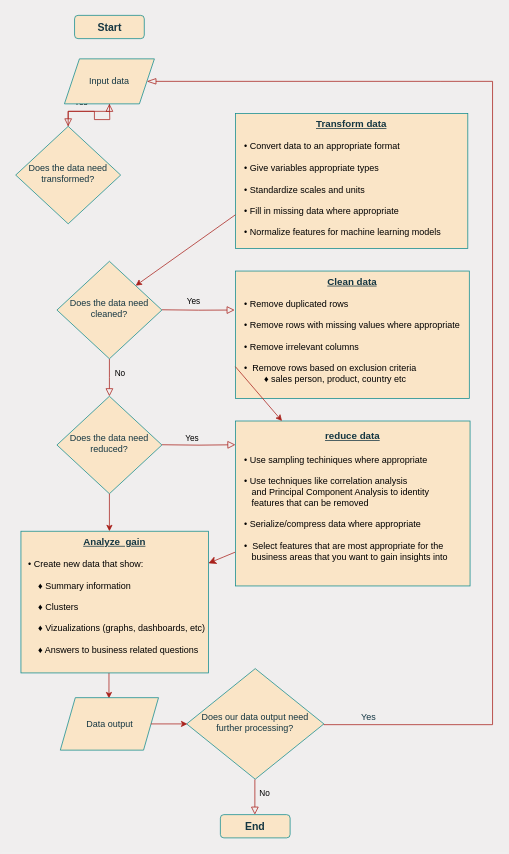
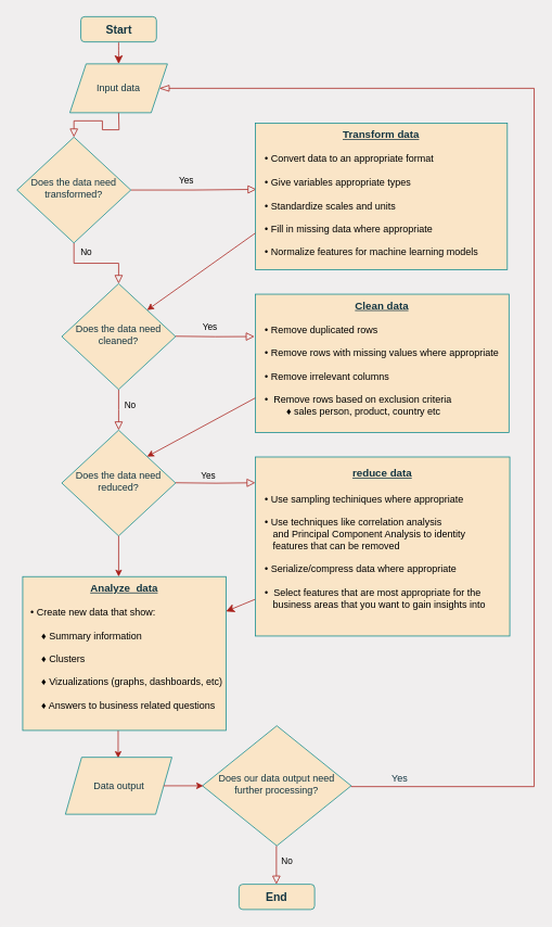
  <mxCell id="0" />
  <mxCell id="1" parent="0" />
  <mxCell id="2" value="" style="rounded=0;html=1;jettySize=auto;orthogonalLoop=1;fontSize=11;endArrow=block;endFill=0;endSize=8;strokeWidth=1;shadow=0;labelBackgroundColor=none;edgeStyle=orthogonalEdgeStyle;strokeColor=#A8201A;fontColor=default;" parent="1" target="5" edge="1"><mxGeometry relative="1" as="geometry"><mxPoint x="145" y="138" as="sourcePoint" /></mxGeometry></mxCell>
- <mxCell id="4" value="Yes" style="edgeStyle=orthogonalEdgeStyle;rounded=0;html=1;jettySize=auto;orthogonalLoop=1;fontSize=11;endArrow=block;endFill=0;endSize=8;strokeWidth=1;shadow=0;labelBackgroundColor=none;strokeColor=#A8201A;fontColor=default;" parent="1" source="5" edge="1" target="7"><mxGeometry x="-0.121" y="12" relative="1" as="geometry"><mxPoint as="offset" /><mxPoint x="305" y="233" as="targetPoint" /></mxGeometry></mxCell>
+ <mxCell id="3" value="No" style="rounded=0;html=1;jettySize=auto;orthogonalLoop=1;fontSize=11;endArrow=block;endFill=0;endSize=8;strokeWidth=1;shadow=0;labelBackgroundColor=none;edgeStyle=orthogonalEdgeStyle;strokeColor=#A8201A;fontColor=default;entryX=0.5;entryY=0;entryDx=0;entryDy=0;" parent="1" source="5" target="8" edge="1"><mxGeometry x="-0.24" y="14" relative="1" as="geometry"><mxPoint as="offset" /><mxPoint x="145" y="352" as="targetPoint" /></mxGeometry></mxCell>
+ <mxCell id="4" value="Yes" style="edgeStyle=orthogonalEdgeStyle;rounded=0;html=1;jettySize=auto;orthogonalLoop=1;fontSize=11;endArrow=block;endFill=0;endSize=8;strokeWidth=1;shadow=0;labelBackgroundColor=none;strokeColor=#A8201A;fontColor=default;entryX=0.004;entryY=0.451;entryDx=0;entryDy=0;entryPerimeter=0;" parent="1" source="5" edge="1" target="11"><mxGeometry x="-0.121" y="12" relative="1" as="geometry"><mxPoint as="offset" /><mxPoint x="305" y="233" as="targetPoint" /></mxGeometry></mxCell>
  <mxCell id="5" value="Does the data need transformed?" style="rhombus;whiteSpace=wrap;html=1;shadow=0;fontFamily=Helvetica;fontSize=12;align=center;strokeWidth=1;spacing=6;spacingTop=-4;labelBackgroundColor=none;fillColor=#FAE5C7;strokeColor=#0F8B8D;fontColor=#143642;" parent="1" vertex="1"><mxGeometry x="20" y="168" width="140" height="130" as="geometry" /></mxCell>
  <mxCell id="6" value="No" style="rounded=0;html=1;jettySize=auto;orthogonalLoop=1;fontSize=11;endArrow=block;endFill=0;endSize=8;strokeWidth=1;shadow=0;labelBackgroundColor=none;edgeStyle=orthogonalEdgeStyle;strokeColor=#A8201A;fontColor=default;" parent="1" source="8" edge="1"><mxGeometry x="-0.247" y="14" relative="1" as="geometry"><mxPoint as="offset" /><mxPoint x="145" y="432" as="sourcePoint" /><mxPoint x="145" y="528" as="targetPoint" /></mxGeometry></mxCell>
  <mxCell id="7" value="Input data" style="shape=parallelogram;perimeter=parallelogramPerimeter;whiteSpace=wrap;html=1;fixedSize=1;labelBackgroundColor=none;fillColor=#FAE5C7;strokeColor=#0F8B8D;fontColor=#143642;" parent="1" vertex="1"><mxGeometry x="85" y="78" width="120" height="60" as="geometry" /></mxCell>
  <mxCell id="8" value="Does the data need cleaned?" style="rhombus;whiteSpace=wrap;html=1;shadow=0;fontFamily=Helvetica;fontSize=12;align=center;strokeWidth=1;spacing=6;spacingTop=-4;labelBackgroundColor=none;fillColor=#FAE5C7;strokeColor=#0F8B8D;fontColor=#143642;" parent="1" vertex="1"><mxGeometry x="75" y="348" width="140" height="130" as="geometry" /></mxCell>
  <mxCell id="9" value="Does the data need reduced?" style="rhombus;whiteSpace=wrap;html=1;shadow=0;fontFamily=Helvetica;fontSize=12;align=center;strokeWidth=1;spacing=6;spacingTop=-4;labelBackgroundColor=none;fillColor=#FAE5C7;strokeColor=#0F8B8D;fontColor=#143642;" parent="1" vertex="1"><mxGeometry x="75" y="528" width="140" height="130" as="geometry" /></mxCell>
  <mxCell id="10" value="Clean data&lt;div&gt;&lt;br&gt;&lt;/div&gt;&lt;div style=&quot;text-align: left;&quot;&gt;&lt;br&gt;&lt;/div&gt;" style="rounded=0;whiteSpace=wrap;html=1;strokeColor=#0F8B8D;fontColor=#143642;fillColor=#FAE5C7;align=center;verticalAlign=top;fontStyle=5;fontSize=13;" parent="1" vertex="1"><mxGeometry x="313" y="361" width="312" height="170" as="geometry" /></mxCell>
  <mxCell id="11" value="Transform data&lt;div&gt;&lt;br&gt;&lt;/div&gt;&lt;div&gt;&lt;br&gt;&lt;/div&gt;&lt;div style=&quot;text-align: left;&quot;&gt;&lt;br&gt;&lt;/div&gt;" style="rounded=0;whiteSpace=wrap;html=1;strokeColor=#0F8B8D;fontColor=#143642;fillColor=#FAE5C7;fontStyle=5;fontSize=13;verticalAlign=top;" parent="1" vertex="1"><mxGeometry x="313" y="151" width="310" height="180" as="geometry" /></mxCell>
  <mxCell id="12" value="Yes" style="edgeStyle=orthogonalEdgeStyle;rounded=0;html=1;jettySize=auto;orthogonalLoop=1;fontSize=11;endArrow=block;endFill=0;endSize=8;strokeWidth=1;shadow=0;labelBackgroundColor=none;strokeColor=#A8201A;fontColor=default;" parent="1" edge="1"><mxGeometry x="-0.138" y="11" relative="1" as="geometry"><mxPoint as="offset" /><mxPoint x="215" y="412.66" as="sourcePoint" /><mxPoint x="312" y="413" as="targetPoint" /></mxGeometry></mxCell>
  <mxCell id="13" value="" style="edgeStyle=none;curved=1;rounded=0;orthogonalLoop=1;jettySize=auto;html=1;strokeColor=#A8201A;fontSize=12;fontColor=#143642;startSize=8;endSize=8;fillColor=#FAE5C7;" edge="1" parent="1" source="14" target="26"><mxGeometry relative="1" as="geometry" /></mxCell>
  <mxCell id="14" value="&lt;p style=&quot;line-height: 41%;&quot;&gt;&lt;font style=&quot;font-size: 13px;&quot;&gt;&lt;u&gt;&lt;b&gt;reduce data&lt;/b&gt;&lt;/u&gt;&lt;/font&gt;&lt;/p&gt;" style="rounded=0;whiteSpace=wrap;html=1;strokeColor=#0F8B8D;fontColor=#143642;fillColor=#FAE5C7;align=center;verticalAlign=top;" parent="1" vertex="1"><mxGeometry x="313" y="561" width="313" height="220" as="geometry" /></mxCell>
  <mxCell id="15" value="Yes" style="edgeStyle=orthogonalEdgeStyle;rounded=0;html=1;jettySize=auto;orthogonalLoop=1;fontSize=11;endArrow=block;endFill=0;endSize=8;strokeWidth=1;shadow=0;labelBackgroundColor=none;strokeColor=#A8201A;fontColor=default;entryX=0;entryY=0.144;entryDx=0;entryDy=0;entryPerimeter=0;" parent="1" edge="1" target="14"><mxGeometry x="-0.19" y="9" relative="1" as="geometry"><mxPoint as="offset" /><mxPoint x="215" y="592.66" as="sourcePoint" /><mxPoint x="285" y="592.66" as="targetPoint" /></mxGeometry></mxCell>
  <mxCell id="16" value="" style="endArrow=classic;html=1;rounded=0;strokeColor=#A8201A;fontColor=#143642;fillColor=#FAE5C7;exitX=0.5;exitY=1;exitDx=0;exitDy=0;" parent="1" source="9" edge="1"><mxGeometry width="50" height="50" relative="1" as="geometry"><mxPoint x="135" y="688" as="sourcePoint" /><mxPoint x="145" y="708" as="targetPoint" /></mxGeometry></mxCell>
  <mxCell id="17" value="" style="endArrow=classic;html=1;rounded=0;strokeColor=#A8201A;fontColor=#143642;fillColor=#FAE5C7;" parent="1" edge="1"><mxGeometry width="50" height="50" relative="1" as="geometry"><mxPoint x="144.41" y="897" as="sourcePoint" /><mxPoint x="144.38" y="931" as="targetPoint" /></mxGeometry></mxCell>
  <mxCell id="18" style="edgeStyle=orthogonalEdgeStyle;rounded=0;orthogonalLoop=1;jettySize=auto;html=1;strokeColor=#A8201A;fontColor=#143642;fillColor=#FAE5C7;endArrow=none;endFill=0;exitX=1;exitY=0.5;exitDx=0;exitDy=0;" parent="1" source="29" edge="1"><mxGeometry relative="1" as="geometry"><mxPoint x="586" y="108" as="targetPoint" /><Array as="points"><mxPoint x="431" y="966" /><mxPoint x="656" y="966" /><mxPoint x="656" y="108" /></Array><mxPoint x="432" y="966" as="sourcePoint" /></mxGeometry></mxCell>
  <mxCell id="19" value="Data output" style="shape=parallelogram;perimeter=parallelogramPerimeter;whiteSpace=wrap;html=1;fixedSize=1;labelBackgroundColor=none;fillColor=#FAE5C7;strokeColor=#0F8B8D;fontColor=#143642;" parent="1" vertex="1"><mxGeometry x="79.5" y="930" width="131" height="70" as="geometry" /></mxCell>
  <mxCell id="20" value="" style="endArrow=classic;html=1;rounded=0;strokeColor=#A8201A;fontColor=#143642;fillColor=#FAE5C7;exitX=0;exitY=0.75;exitDx=0;exitDy=0;entryX=1;entryY=0;entryDx=0;entryDy=0;" parent="1" source="11" target="8" edge="1"><mxGeometry width="50" height="50" relative="1" as="geometry"><mxPoint x="406" y="368" as="sourcePoint" /><mxPoint x="456" y="318" as="targetPoint" /></mxGeometry></mxCell>
- <mxCell id="21" value="" style="endArrow=classic;html=1;rounded=0;strokeColor=#A8201A;fontColor=#143642;fillColor=#FAE5C7;exitX=0;exitY=0.75;exitDx=0;exitDy=0;" parent="1" source="10" target="14" edge="1"><mxGeometry width="50" height="50" relative="1" as="geometry"><mxPoint x="346" y="468" as="sourcePoint" /><mxPoint x="187" y="562" as="targetPoint" /></mxGeometry></mxCell>
+ <mxCell id="21" value="" style="endArrow=classic;html=1;rounded=0;strokeColor=#A8201A;fontColor=#143642;fillColor=#FAE5C7;exitX=0;exitY=0.75;exitDx=0;exitDy=0;entryX=1;entryY=0;entryDx=0;entryDy=0;" parent="1" source="10" target="9" edge="1"><mxGeometry width="50" height="50" relative="1" as="geometry"><mxPoint x="346" y="468" as="sourcePoint" /><mxPoint x="187" y="562" as="targetPoint" /></mxGeometry></mxCell>
  <mxCell id="22" value="" style="endArrow=blockThin;html=1;rounded=0;strokeColor=#A8201A;fontColor=#143642;fillColor=#FAE5C7;entryX=1;entryY=0.5;entryDx=0;entryDy=0;curved=0;endFill=0;endSize=10;" parent="1" target="7" edge="1"><mxGeometry width="50" height="50" relative="1" as="geometry"><mxPoint x="586" y="108" as="sourcePoint" /><mxPoint x="461" y="88" as="targetPoint" /></mxGeometry></mxCell>
  <mxCell id="23" value="&lt;div&gt;• Convert data to an appropriate format&lt;/div&gt;&lt;div&gt;&lt;br&gt;&lt;/div&gt;• Give variables appropriate types&lt;div&gt;&lt;br&gt;&lt;/div&gt;&lt;div&gt;•&amp;nbsp;&lt;span style=&quot;background-color: initial;&quot;&gt;Standardize scales and units&lt;/span&gt;&lt;/div&gt;&lt;div&gt;&lt;span style=&quot;background-color: initial;&quot;&gt;&lt;br&gt;&lt;/span&gt;&lt;/div&gt;&lt;div&gt;&lt;span style=&quot;background-color: initial;&quot;&gt;• Fill in missing data where appropriate&lt;/span&gt;&lt;/div&gt;&lt;div&gt;&lt;span style=&quot;background-color: initial;&quot;&gt;&lt;br&gt;&lt;/span&gt;&lt;/div&gt;&lt;div&gt;• Normalize features for machine learning models&lt;/div&gt;&lt;div&gt;&lt;br&gt;&lt;/div&gt;" style="text;html=1;align=left;verticalAlign=top;whiteSpace=wrap;rounded=0;fontSize=12;" vertex="1" parent="1"><mxGeometry x="323" y="181" width="271" height="143" as="geometry" /></mxCell>
  <mxCell id="24" value="&lt;div&gt;• Remove duplicated rows&amp;nbsp;&lt;/div&gt;&lt;div&gt;&lt;br&gt;&lt;/div&gt;• Remove rows with missing values where appropriate&amp;nbsp;&lt;div&gt;&lt;br&gt;&lt;/div&gt;&lt;div&gt;• Remove irrelevant columns&lt;/div&gt;&lt;div&gt;&lt;span style=&quot;background-color: initial;&quot;&gt;&lt;br&gt;&lt;/span&gt;&lt;/div&gt;&lt;div&gt;•&amp;nbsp; Remove rows based on exclusion criteria&lt;/div&gt;&lt;div&gt;&lt;span style=&quot;white-space: pre;&quot;&gt;&#09;&lt;/span&gt;♦ sales person, product, country etc&lt;br&gt;&lt;/div&gt;&lt;div&gt;&lt;br&gt;&lt;/div&gt;" style="text;html=1;align=left;verticalAlign=top;whiteSpace=wrap;rounded=0;fontSize=12;" vertex="1" parent="1"><mxGeometry x="323" y="391" width="298" height="130" as="geometry" /></mxCell>
  <mxCell id="25" value="" style="group" vertex="1" connectable="0" parent="1"><mxGeometry x="27" y="708" width="257" height="189" as="geometry" /></mxCell>
- <mxCell id="26" value="&lt;div style=&quot;text-align: left;&quot;&gt;Analyze&amp;nbsp; gain&lt;/div&gt;" style="rounded=0;whiteSpace=wrap;html=1;strokeColor=#0F8B8D;fontColor=#143642;fillColor=#FAE5C7;fontStyle=5;fontSize=13;verticalAlign=top;" vertex="1" parent="25"><mxGeometry width="250" height="189" as="geometry" /></mxCell>
+ <mxCell id="26" value="&lt;div style=&quot;text-align: left;&quot;&gt;Analyze&amp;nbsp; data&lt;/div&gt;" style="rounded=0;whiteSpace=wrap;html=1;strokeColor=#0F8B8D;fontColor=#143642;fillColor=#FAE5C7;fontStyle=5;fontSize=13;verticalAlign=top;" vertex="1" parent="25"><mxGeometry width="250" height="189" as="geometry" /></mxCell>
  <mxCell id="27" value="&lt;div&gt;• Create new data that show:&lt;/div&gt;&lt;div&gt;&lt;span style=&quot;background-color: initial;&quot;&gt;&lt;br&gt;&lt;/span&gt;&lt;/div&gt;&lt;div&gt;&lt;span style=&quot;background-color: initial;&quot;&gt;&amp;nbsp; &amp;nbsp; ♦ Summary information&lt;/span&gt;&lt;br&gt;&lt;/div&gt;&lt;div&gt;&lt;br&gt;&lt;/div&gt;&amp;nbsp; &amp;nbsp; ♦ Clusters&lt;div&gt;&lt;br&gt;&lt;/div&gt;&lt;div&gt;&amp;nbsp; &amp;nbsp; ♦ Vizualizations (graphs, dashboards, etc)&lt;/div&gt;&lt;div&gt;&lt;span style=&quot;background-color: initial;&quot;&gt;&lt;br&gt;&lt;/span&gt;&lt;/div&gt;&lt;div&gt;&lt;span style=&quot;background-color: initial;&quot;&gt;&amp;nbsp; &amp;nbsp; ♦ Answers to business related questions&lt;/span&gt;&lt;/div&gt;&lt;div&gt;&lt;span style=&quot;background-color: initial;&quot;&gt;&lt;br&gt;&lt;/span&gt;&lt;/div&gt;&lt;div&gt;&lt;br&gt;&lt;/div&gt;&lt;div&gt;&lt;br&gt;&lt;/div&gt;" style="text;html=1;align=left;verticalAlign=top;whiteSpace=wrap;rounded=0;fontSize=12;" vertex="1" parent="25"><mxGeometry x="8.14" y="30.453" width="248.86" height="137.251" as="geometry" /></mxCell>
  <mxCell id="28" value="&lt;div&gt;• Use sampling techiniques where appropriate&lt;/div&gt;&lt;div&gt;&lt;br&gt;&lt;/div&gt;• Use techniques like correlation analysis&lt;div&gt;&amp;nbsp; &amp;nbsp;and Principal Component Analysis to identity&lt;div&gt;&amp;nbsp; &amp;nbsp;features that can be removed&amp;nbsp;&lt;div&gt;&lt;br&gt;&lt;/div&gt;&lt;div&gt;• Serialize/compress data where appropriate&lt;/div&gt;&lt;div&gt;&lt;span style=&quot;background-color: initial;&quot;&gt;&lt;br&gt;&lt;/span&gt;&lt;/div&gt;&lt;div&gt;•&amp;nbsp; Select features that are most appropriate for the&lt;/div&gt;&lt;div&gt;&amp;nbsp; &amp;nbsp;business areas that you want to gain insights into&lt;/div&gt;&lt;div&gt;&lt;br&gt;&lt;/div&gt;&lt;/div&gt;&lt;/div&gt;" style="text;html=1;align=left;verticalAlign=top;whiteSpace=wrap;rounded=0;fontSize=12;" vertex="1" parent="1"><mxGeometry x="323" y="599" width="298" height="164" as="geometry" /></mxCell>
  <mxCell id="29" value="Does our data output need further processing?" style="rhombus;whiteSpace=wrap;html=1;shadow=0;fontFamily=Helvetica;fontSize=12;align=center;strokeWidth=1;spacing=6;spacingTop=-4;labelBackgroundColor=none;fillColor=#FAE5C7;strokeColor=#0F8B8D;fontColor=#143642;" vertex="1" parent="1"><mxGeometry x="248" y="891.25" width="183" height="147.5" as="geometry" /></mxCell>
  <mxCell id="30" value="" style="endArrow=classic;html=1;rounded=0;strokeColor=#A8201A;fontColor=#143642;fillColor=#FAE5C7;exitX=1;exitY=0.5;exitDx=0;exitDy=0;entryX=0;entryY=0.5;entryDx=0;entryDy=0;" edge="1" parent="1" source="19"><mxGeometry width="50" height="50" relative="1" as="geometry"><mxPoint x="197" y="1018" as="sourcePoint" /><mxPoint x="249" y="965" as="targetPoint" /></mxGeometry></mxCell>
+ <mxCell id="31" style="edgeStyle=none;curved=1;rounded=0;orthogonalLoop=1;jettySize=auto;html=1;exitX=0.5;exitY=1;exitDx=0;exitDy=0;strokeColor=#A8201A;fontSize=12;fontColor=#143642;startSize=8;endSize=8;fillColor=#FAE5C7;entryX=0.5;entryY=0;entryDx=0;entryDy=0;" edge="1" parent="1" source="32" target="7"><mxGeometry relative="1" as="geometry"><mxPoint x="180" y="0.778" as="targetPoint" /></mxGeometry></mxCell>
  <mxCell id="32" value="&lt;b&gt;&lt;font style=&quot;font-size: 14px;&quot;&gt;Start&lt;/font&gt;&lt;/b&gt;" style="rounded=1;whiteSpace=wrap;html=1;strokeColor=#0F8B8D;fontColor=#143642;fillColor=#FAE5C7;" vertex="1" parent="1"><mxGeometry x="98.5" y="20" width="93" height="31" as="geometry" /></mxCell>
  <mxCell id="33" value="Yes" style="text;whiteSpace=wrap;html=1;fontColor=#143642;" vertex="1" parent="1"><mxGeometry x="479" y="942" width="48" height="36" as="geometry" /></mxCell>
  <mxCell id="34" value="&lt;b&gt;&lt;font style=&quot;font-size: 14px;&quot;&gt;End&lt;/font&gt;&lt;/b&gt;" style="rounded=1;whiteSpace=wrap;html=1;strokeColor=#0F8B8D;fontColor=#143642;fillColor=#FAE5C7;" vertex="1" parent="1"><mxGeometry x="293" y="1086" width="93" height="31" as="geometry" /></mxCell>
  <mxCell id="35" value="No" style="rounded=0;html=1;jettySize=auto;orthogonalLoop=1;fontSize=11;endArrow=block;endFill=0;endSize=8;strokeWidth=1;shadow=0;labelBackgroundColor=none;edgeStyle=orthogonalEdgeStyle;strokeColor=#A8201A;fontColor=default;" edge="1" parent="1"><mxGeometry x="-0.234" y="13" relative="1" as="geometry"><mxPoint as="offset" /><mxPoint x="339" y="1039" as="sourcePoint" /><mxPoint x="338.97" y="1086" as="targetPoint" /></mxGeometry></mxCell>
